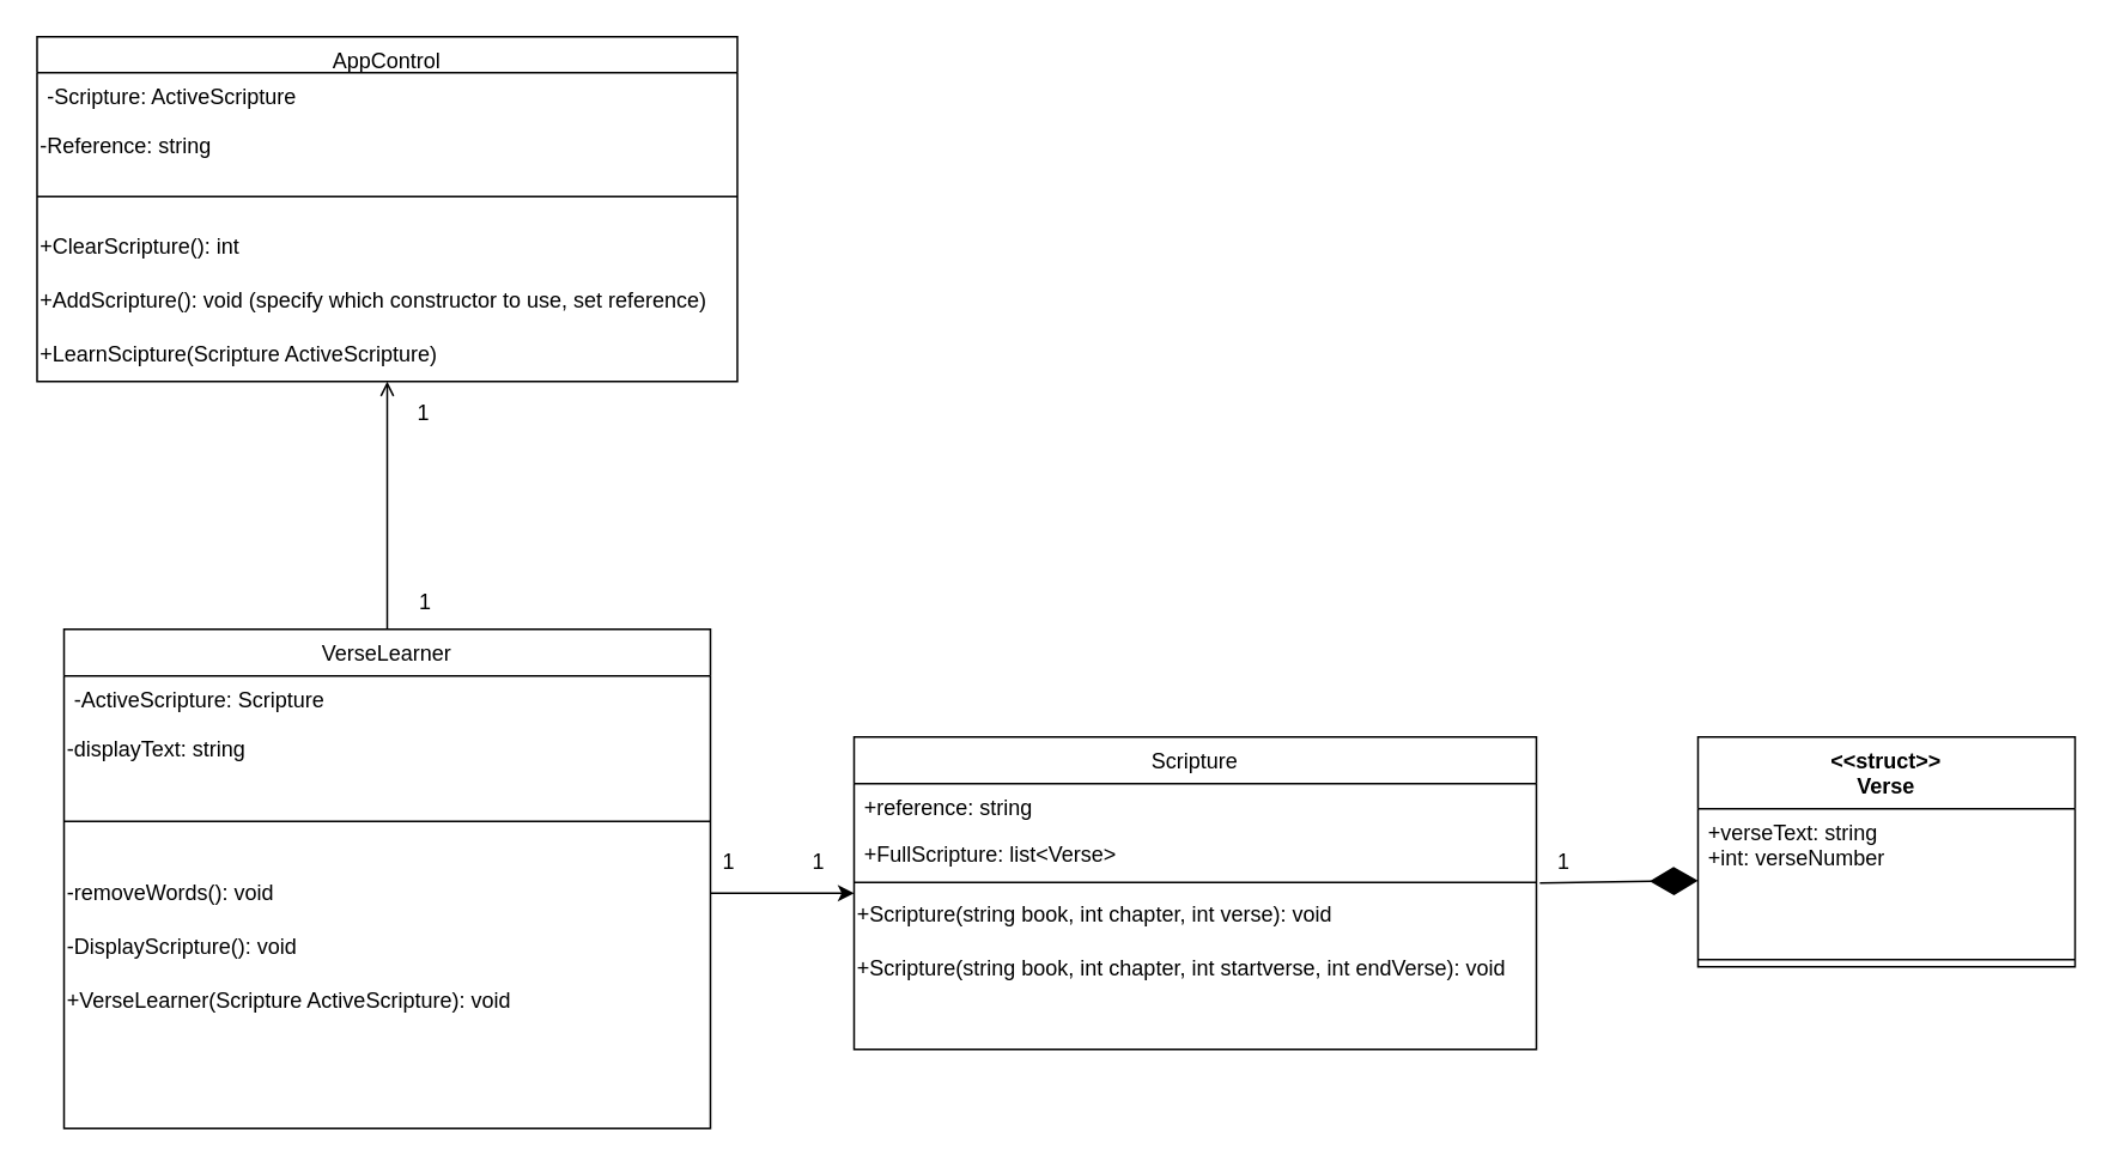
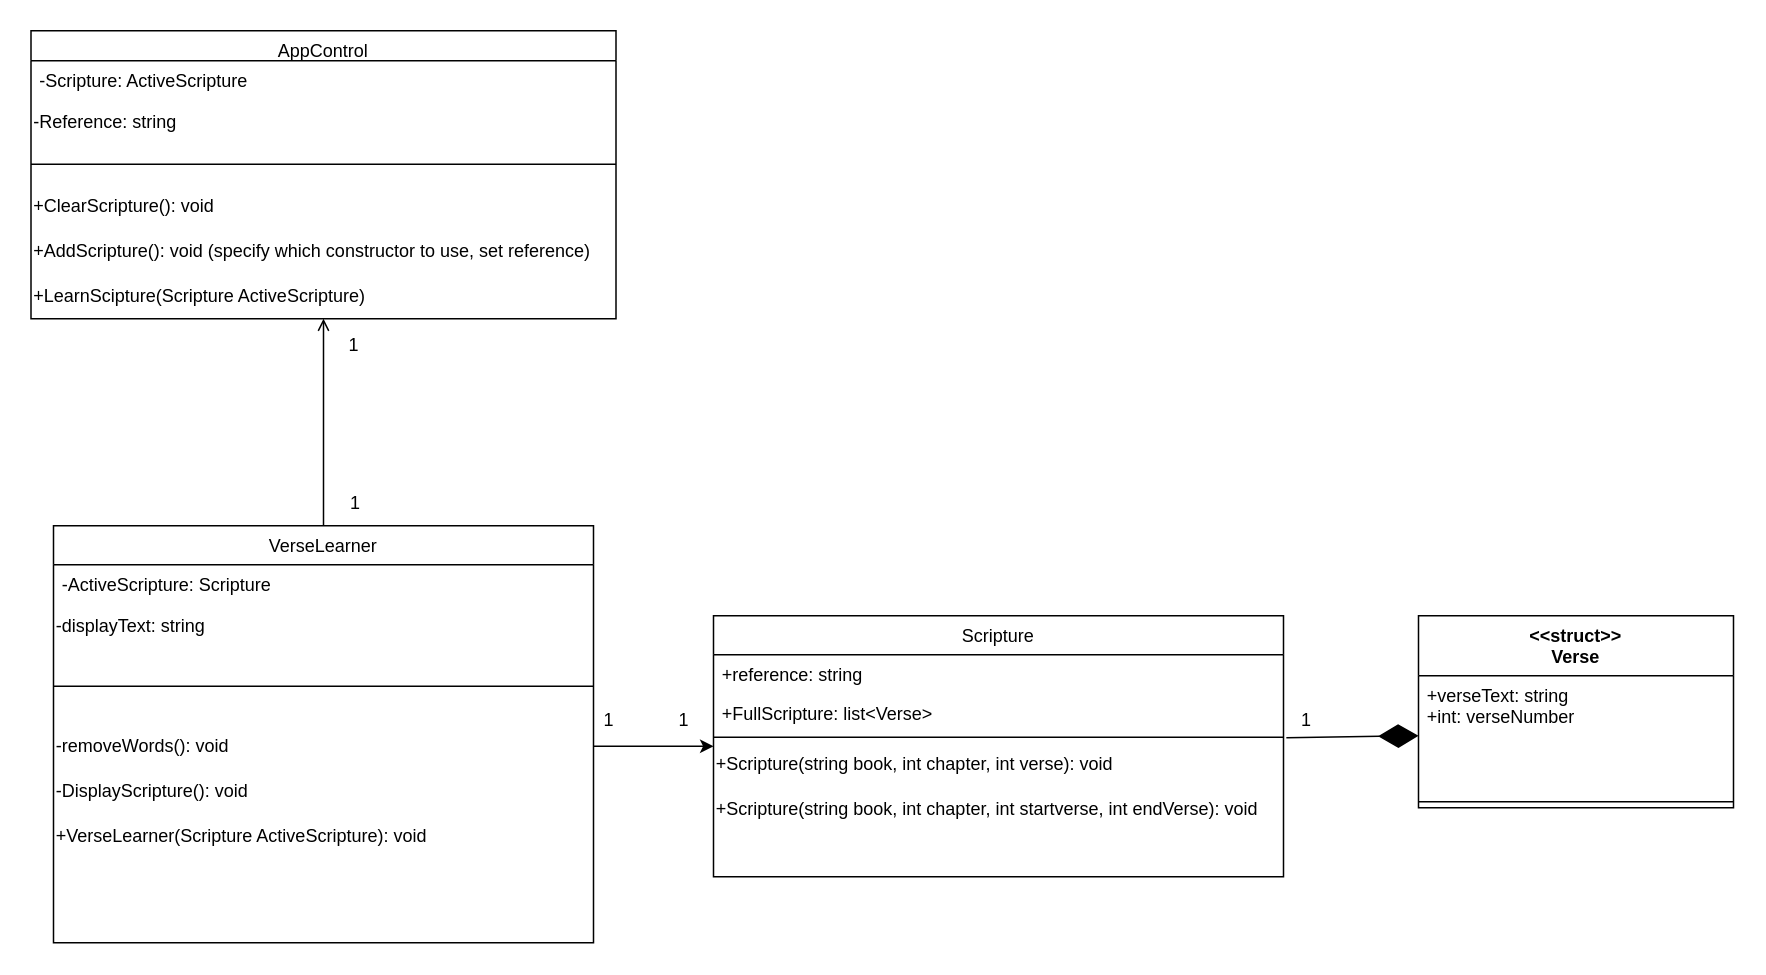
  <mxCell id="0" />
  <mxCell id="1" parent="0" />
  <mxCell id="2" value="Scripture" style="swimlane;fontStyle=0;align=center;verticalAlign=top;childLayout=stackLayout;horizontal=1;startSize=26;horizontalStack=0;resizeParent=1;resizeLast=0;collapsible=1;marginBottom=0;rounded=0;shadow=0;strokeWidth=1;" parent="1" vertex="1"><mxGeometry x="475" y="410" width="380" height="174" as="geometry"><mxRectangle x="220" y="120" width="160" height="26" as="alternateBounds" /></mxGeometry></mxCell>
  <mxCell id="3" value="+reference: string" style="text;align=left;verticalAlign=top;spacingLeft=4;spacingRight=4;overflow=hidden;rotatable=0;points=[[0,0.5],[1,0.5]];portConstraint=eastwest;" parent="2" vertex="1"><mxGeometry y="26" width="380" height="26" as="geometry" /></mxCell>
  <mxCell id="4" value="+FullScripture: list&lt;Verse&gt;" style="text;align=left;verticalAlign=top;spacingLeft=4;spacingRight=4;overflow=hidden;rotatable=0;points=[[0,0.5],[1,0.5]];portConstraint=eastwest;rounded=0;shadow=0;html=0;" parent="2" vertex="1"><mxGeometry y="52" width="380" height="26" as="geometry" /></mxCell>
  <mxCell id="5" value="" style="line;html=1;strokeWidth=1;align=left;verticalAlign=middle;spacingTop=-1;spacingLeft=3;spacingRight=3;rotatable=0;labelPosition=right;points=[];portConstraint=eastwest;" parent="2" vertex="1"><mxGeometry y="78" width="380" height="6" as="geometry" /></mxCell>
  <mxCell id="6" value="+Scripture(string book, int chapter, int verse): void" style="text;html=1;align=left;verticalAlign=middle;resizable=0;points=[];autosize=1;strokeColor=none;fillColor=none;" parent="2" vertex="1"><mxGeometry y="84" width="380" height="30" as="geometry" /></mxCell>
  <mxCell id="7" value="+Scripture(string book, int chapter, int startverse, int endVerse): void" style="text;html=1;align=left;verticalAlign=middle;resizable=0;points=[];autosize=1;strokeColor=none;fillColor=none;" parent="2" vertex="1"><mxGeometry y="114" width="380" height="30" as="geometry" /></mxCell>
  <mxCell id="8" value="&lt;&lt;struct&gt;&gt;&#10;Verse" style="swimlane;fontStyle=1;align=center;verticalAlign=top;childLayout=stackLayout;horizontal=1;startSize=40;horizontalStack=0;resizeParent=1;resizeParentMax=0;resizeLast=0;collapsible=1;marginBottom=0;" parent="1" vertex="1"><mxGeometry x="945" y="410" width="210" height="128" as="geometry" /></mxCell>
  <mxCell id="9" value="+verseText: string&#10;+int: verseNumber&#10;" style="text;strokeColor=none;fillColor=none;align=left;verticalAlign=top;spacingLeft=4;spacingRight=4;overflow=hidden;rotatable=0;points=[[0,0.5],[1,0.5]];portConstraint=eastwest;" parent="8" vertex="1"><mxGeometry y="40" width="210" height="80" as="geometry" /></mxCell>
  <mxCell id="10" value="" style="line;strokeWidth=1;fillColor=none;align=left;verticalAlign=middle;spacingTop=-1;spacingLeft=3;spacingRight=3;rotatable=0;labelPosition=right;points=[];portConstraint=eastwest;strokeColor=inherit;" parent="8" vertex="1"><mxGeometry y="120" width="210" height="8" as="geometry" /></mxCell>
  <mxCell id="11" style="edgeStyle=none;rounded=0;orthogonalLoop=1;jettySize=auto;html=1;entryX=0.5;entryY=1;entryDx=0;entryDy=0;endArrow=open;" parent="1" source="12" target="19" edge="1"><mxGeometry relative="1" as="geometry" /></mxCell>
  <mxCell id="12" value="VerseLearner" style="swimlane;fontStyle=0;align=center;verticalAlign=top;childLayout=stackLayout;horizontal=1;startSize=26;horizontalStack=0;resizeParent=1;resizeLast=0;collapsible=1;marginBottom=0;rounded=0;shadow=0;strokeWidth=1;" parent="1" vertex="1"><mxGeometry x="35" y="350" width="360" height="278" as="geometry"><mxRectangle x="220" y="120" width="160" height="26" as="alternateBounds" /></mxGeometry></mxCell>
  <mxCell id="13" value="-ActiveScripture: Scripture" style="text;align=left;verticalAlign=top;spacingLeft=4;spacingRight=4;overflow=hidden;rotatable=0;points=[[0,0.5],[1,0.5]];portConstraint=eastwest;" parent="12" vertex="1"><mxGeometry y="26" width="360" height="26" as="geometry" /></mxCell>
  <mxCell id="14" value="-displayText:&amp;nbsp;string&lt;span style=&quot;&quot;&gt;&lt;br&gt;&lt;/span&gt;" style="text;html=1;align=left;verticalAlign=middle;resizable=0;points=[];autosize=1;strokeColor=none;fillColor=none;" parent="12" vertex="1"><mxGeometry y="52" width="360" height="30" as="geometry" /></mxCell>
  <mxCell id="15" value="" style="line;html=1;strokeWidth=1;align=left;verticalAlign=middle;spacingTop=-1;spacingLeft=3;spacingRight=3;rotatable=0;labelPosition=right;points=[];portConstraint=eastwest;" parent="12" vertex="1"><mxGeometry y="82" width="360" height="50" as="geometry" /></mxCell>
  <mxCell id="16" value="-removeWords(): void" style="text;html=1;align=left;verticalAlign=middle;resizable=0;points=[];autosize=1;strokeColor=none;fillColor=none;" parent="12" vertex="1"><mxGeometry y="132" width="360" height="30" as="geometry" /></mxCell>
  <mxCell id="17" value="-DisplayScripture(): void" style="text;html=1;align=left;verticalAlign=middle;resizable=0;points=[];autosize=1;strokeColor=none;fillColor=none;" parent="12" vertex="1"><mxGeometry y="162" width="360" height="30" as="geometry" /></mxCell>
  <mxCell id="18" value="+VerseLearner(Scripture ActiveScripture): void" style="text;html=1;align=left;verticalAlign=middle;resizable=0;points=[];autosize=1;strokeColor=none;fillColor=none;" parent="12" vertex="1"><mxGeometry y="192" width="360" height="30" as="geometry" /></mxCell>
  <mxCell id="19" value="AppControl" style="swimlane;fontStyle=0;align=center;verticalAlign=top;childLayout=stackLayout;horizontal=1;startSize=20;horizontalStack=0;resizeParent=1;resizeLast=0;collapsible=1;marginBottom=0;rounded=0;shadow=0;strokeWidth=1;" parent="1" vertex="1"><mxGeometry x="20" y="20" width="390" height="192" as="geometry"><mxRectangle x="220" y="120" width="160" height="26" as="alternateBounds" /></mxGeometry></mxCell>
  <mxCell id="20" value="-Scripture: ActiveScripture" style="text;align=left;verticalAlign=top;spacingLeft=4;spacingRight=4;overflow=hidden;rotatable=0;points=[[0,0.5],[1,0.5]];portConstraint=eastwest;" parent="19" vertex="1"><mxGeometry y="20" width="390" height="26" as="geometry" /></mxCell>
  <mxCell id="21" value="-Reference:&amp;nbsp;string&lt;span style=&quot;&quot;&gt;&lt;br&gt;&lt;/span&gt;" style="text;html=1;align=left;verticalAlign=middle;resizable=0;points=[];autosize=1;strokeColor=none;fillColor=none;" parent="19" vertex="1"><mxGeometry y="46" width="390" height="30" as="geometry" /></mxCell>
  <mxCell id="22" value="" style="line;html=1;strokeWidth=1;align=left;verticalAlign=middle;spacingTop=-1;spacingLeft=3;spacingRight=3;rotatable=0;labelPosition=right;points=[];portConstraint=eastwest;" parent="19" vertex="1"><mxGeometry y="76" width="390" height="26" as="geometry" /></mxCell>
- <mxCell id="23" value="+ClearScripture(): int" style="text;html=1;align=left;verticalAlign=middle;resizable=0;points=[];autosize=1;strokeColor=none;fillColor=none;" parent="19" vertex="1"><mxGeometry y="102" width="390" height="30" as="geometry" /></mxCell>
+ <mxCell id="23" value="+ClearScripture(): void" style="text;html=1;align=left;verticalAlign=middle;resizable=0;points=[];autosize=1;strokeColor=none;fillColor=none;" parent="19" vertex="1"><mxGeometry y="102" width="390" height="30" as="geometry" /></mxCell>
  <mxCell id="24" value="+AddScripture(): void (specify which constructor to use, set reference)" style="text;html=1;align=left;verticalAlign=middle;resizable=0;points=[];autosize=1;strokeColor=none;fillColor=none;" parent="19" vertex="1"><mxGeometry y="132" width="390" height="30" as="geometry" /></mxCell>
  <mxCell id="25" value="+LearnScipture(Scripture ActiveScripture)" style="text;html=1;align=left;verticalAlign=middle;resizable=0;points=[];autosize=1;strokeColor=none;fillColor=none;" parent="19" vertex="1"><mxGeometry y="162" width="390" height="30" as="geometry" /></mxCell>
  <mxCell id="26" value="" style="endArrow=diamondThin;endFill=1;endSize=24;html=1;rounded=0;exitX=1.005;exitY=0.548;exitDx=0;exitDy=0;exitPerimeter=0;entryX=0;entryY=0.5;entryDx=0;entryDy=0;" parent="1" source="5" target="9" edge="1"><mxGeometry width="160" relative="1" as="geometry"><mxPoint x="845" y="490" as="sourcePoint" /><mxPoint x="1005" y="490" as="targetPoint" /></mxGeometry></mxCell>
  <mxCell id="27" style="rounded=0;orthogonalLoop=1;jettySize=auto;html=1;" parent="1" source="16" edge="1"><mxGeometry relative="1" as="geometry"><mxPoint x="475" y="497" as="targetPoint" /></mxGeometry></mxCell>
  <mxCell id="28" value="1" style="text;html=1;align=center;verticalAlign=middle;resizable=0;points=[];autosize=1;strokeColor=none;fillColor=none;" parent="1" vertex="1"><mxGeometry x="855" y="465" width="30" height="30" as="geometry" /></mxCell>
  <mxCell id="29" value="1" style="text;html=1;align=center;verticalAlign=middle;resizable=0;points=[];autosize=1;strokeColor=none;fillColor=none;" parent="1" vertex="1"><mxGeometry x="390" y="465" width="30" height="30" as="geometry" /></mxCell>
  <mxCell id="30" value="1" style="text;html=1;align=center;verticalAlign=middle;resizable=0;points=[];autosize=1;strokeColor=none;fillColor=none;" parent="1" vertex="1"><mxGeometry x="440" y="465" width="30" height="30" as="geometry" /></mxCell>
  <mxCell id="31" value="1" style="text;html=1;align=center;verticalAlign=middle;resizable=0;points=[];autosize=1;strokeColor=none;fillColor=none;" parent="1" vertex="1"><mxGeometry x="220" y="215" width="30" height="30" as="geometry" /></mxCell>
  <mxCell id="32" value="1" style="text;html=1;align=center;verticalAlign=middle;resizable=0;points=[];autosize=1;strokeColor=none;fillColor=none;" parent="1" vertex="1"><mxGeometry x="221" y="320" width="30" height="30" as="geometry" /></mxCell>
